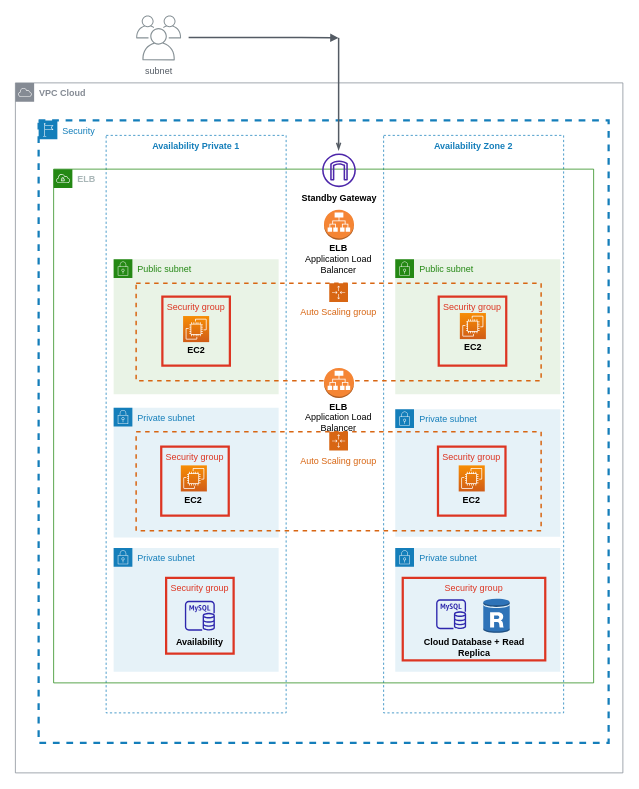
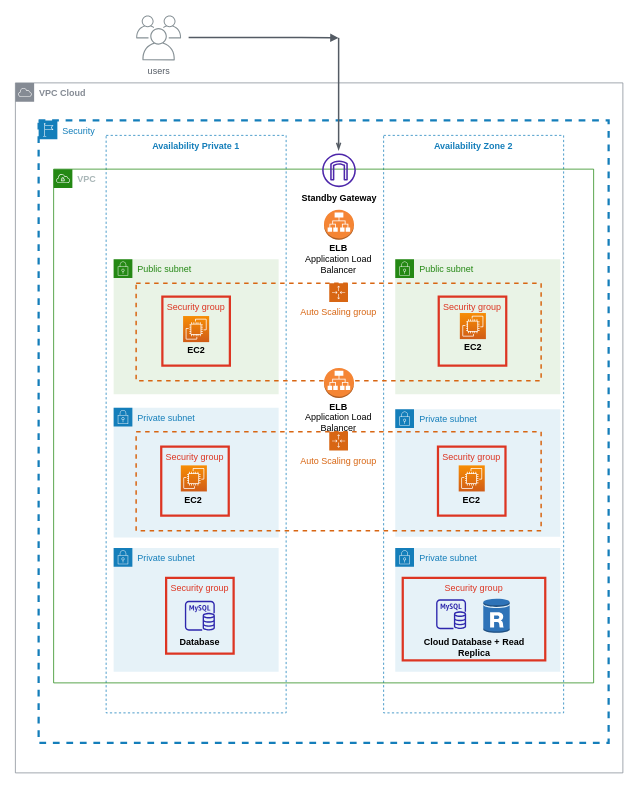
  <mxCell id="0" />
  <mxCell id="1" parent="0" />
  <mxCell id="2" value="&lt;b&gt;VPC Cloud&lt;/b&gt;" style="sketch=0;outlineConnect=0;gradientColor=none;html=1;whiteSpace=wrap;fontSize=12;fontStyle=0;shape=mxgraph.aws4.group;grIcon=mxgraph.aws4.group_aws_cloud;strokeColor=#858B94;fillColor=none;verticalAlign=top;align=left;spacingLeft=30;fontColor=#858B94;dashed=0;" parent="1" vertex="1"><mxGeometry x="20" y="110" width="810" height="920" as="geometry" /></mxCell>
- <mxCell id="3" value="subnet" style="sketch=0;outlineConnect=0;gradientColor=none;fontColor=#545B64;strokeColor=none;fillColor=#879196;dashed=0;verticalLabelPosition=bottom;verticalAlign=top;align=center;html=1;fontSize=12;fontStyle=0;aspect=fixed;shape=mxgraph.aws4.illustration_users;pointerEvents=1;strokeWidth=3;" parent="1" vertex="1"><mxGeometry x="181" y="20" width="60" height="60" as="geometry" /></mxCell>
+ <mxCell id="3" value="users" style="sketch=0;outlineConnect=0;gradientColor=none;fontColor=#545B64;strokeColor=none;fillColor=#879196;dashed=0;verticalLabelPosition=bottom;verticalAlign=top;align=center;html=1;fontSize=12;fontStyle=0;aspect=fixed;shape=mxgraph.aws4.illustration_users;pointerEvents=1;strokeWidth=3;" parent="1" vertex="1"><mxGeometry x="181" y="20" width="60" height="60" as="geometry" /></mxCell>
  <mxCell id="4" value="" style="edgeStyle=orthogonalEdgeStyle;html=1;endArrow=block;elbow=vertical;startArrow=none;endFill=1;strokeColor=#545B64;rounded=0;strokeWidth=2;" parent="1" edge="1"><mxGeometry width="100" relative="1" as="geometry"><mxPoint x="251" y="49.5" as="sourcePoint" /><mxPoint x="451" y="50" as="targetPoint" /><Array as="points"><mxPoint x="401" y="50" /><mxPoint x="401" y="50" /></Array></mxGeometry></mxCell>
  <mxCell id="5" value="Security" style="points=[[0,0],[0.25,0],[0.5,0],[0.75,0],[1,0],[1,0.25],[1,0.5],[1,0.75],[1,1],[0.75,1],[0.5,1],[0.25,1],[0,1],[0,0.75],[0,0.5],[0,0.25]];outlineConnect=0;gradientColor=none;html=1;whiteSpace=wrap;fontSize=12;fontStyle=0;container=1;pointerEvents=0;collapsible=0;recursiveResize=0;shape=mxgraph.aws4.group;grIcon=mxgraph.aws4.group_region;strokeColor=#147EBA;fillColor=none;verticalAlign=top;align=left;spacingLeft=30;fontColor=#147EBA;dashed=1;strokeWidth=3;" parent="1" vertex="1"><mxGeometry x="51" y="160" width="760" height="830" as="geometry" /></mxCell>
  <mxCell id="6" value="Availability Zone 2" style="fillColor=none;strokeColor=#147EBA;dashed=1;verticalAlign=top;fontStyle=1;fontColor=#147EBA;" parent="5" vertex="1"><mxGeometry x="460" y="20" width="240" height="770" as="geometry" /></mxCell>
  <mxCell id="7" value="Availability Private 1" style="fillColor=none;strokeColor=#147EBA;dashed=1;verticalAlign=top;fontStyle=1;fontColor=#147EBA;" parent="5" vertex="1"><mxGeometry x="90" y="20" width="240" height="770" as="geometry" /></mxCell>
- <mxCell id="8" value="&lt;b&gt;ELB&lt;/b&gt;" style="points=[[0,0],[0.25,0],[0.5,0],[0.75,0],[1,0],[1,0.25],[1,0.5],[1,0.75],[1,1],[0.75,1],[0.5,1],[0.25,1],[0,1],[0,0.75],[0,0.5],[0,0.25]];outlineConnect=0;gradientColor=none;html=1;whiteSpace=wrap;fontSize=12;fontStyle=0;container=1;pointerEvents=0;collapsible=0;recursiveResize=0;shape=mxgraph.aws4.group;grIcon=mxgraph.aws4.group_vpc;strokeColor=#248814;fillColor=none;verticalAlign=top;align=left;spacingLeft=30;fontColor=#AAB7B8;dashed=0;" parent="5" vertex="1"><mxGeometry x="20" y="65" width="720" height="685" as="geometry" /></mxCell>
+ <mxCell id="8" value="&lt;b&gt;VPC&lt;/b&gt;" style="points=[[0,0],[0.25,0],[0.5,0],[0.75,0],[1,0],[1,0.25],[1,0.5],[1,0.75],[1,1],[0.75,1],[0.5,1],[0.25,1],[0,1],[0,0.75],[0,0.5],[0,0.25]];outlineConnect=0;gradientColor=none;html=1;whiteSpace=wrap;fontSize=12;fontStyle=0;container=1;pointerEvents=0;collapsible=0;recursiveResize=0;shape=mxgraph.aws4.group;grIcon=mxgraph.aws4.group_vpc;strokeColor=#248814;fillColor=none;verticalAlign=top;align=left;spacingLeft=30;fontColor=#AAB7B8;dashed=0;" parent="5" vertex="1"><mxGeometry x="20" y="65" width="720" height="685" as="geometry" /></mxCell>
  <mxCell id="9" value="Public subnet" style="points=[[0,0],[0.25,0],[0.5,0],[0.75,0],[1,0],[1,0.25],[1,0.5],[1,0.75],[1,1],[0.75,1],[0.5,1],[0.25,1],[0,1],[0,0.75],[0,0.5],[0,0.25]];outlineConnect=0;gradientColor=none;html=1;whiteSpace=wrap;fontSize=12;fontStyle=0;container=1;pointerEvents=0;collapsible=0;recursiveResize=0;shape=mxgraph.aws4.group;grIcon=mxgraph.aws4.group_security_group;grStroke=0;strokeColor=#248814;fillColor=#E9F3E6;verticalAlign=top;align=left;spacingLeft=30;fontColor=#248814;dashed=0;strokeWidth=3;" parent="8" vertex="1"><mxGeometry x="455.5" y="120" width="220" height="180" as="geometry" /></mxCell>
  <mxCell id="10" value="Security group" style="fillColor=none;strokeColor=#DD3522;verticalAlign=top;fontStyle=0;fontColor=#DD3522;strokeWidth=3;" parent="9" vertex="1"><mxGeometry x="57.98" y="50" width="90" height="92" as="geometry" /></mxCell>
  <mxCell id="11" value="" style="sketch=0;outlineConnect=0;fontColor=#232F3E;gradientColor=none;fillColor=#4D27AA;strokeColor=none;dashed=0;verticalLabelPosition=bottom;verticalAlign=top;align=center;html=1;fontSize=12;fontStyle=0;aspect=fixed;pointerEvents=1;shape=mxgraph.aws4.internet_gateway;" parent="8" vertex="1"><mxGeometry x="358" y="-21" width="45" height="45" as="geometry" /></mxCell>
  <mxCell id="12" value="Public subnet" style="points=[[0,0],[0.25,0],[0.5,0],[0.75,0],[1,0],[1,0.25],[1,0.5],[1,0.75],[1,1],[0.75,1],[0.5,1],[0.25,1],[0,1],[0,0.75],[0,0.5],[0,0.25]];outlineConnect=0;gradientColor=none;html=1;whiteSpace=wrap;fontSize=12;fontStyle=0;container=1;pointerEvents=0;collapsible=0;recursiveResize=0;shape=mxgraph.aws4.group;grIcon=mxgraph.aws4.group_security_group;grStroke=0;strokeColor=#248814;fillColor=#E9F3E6;verticalAlign=top;align=left;spacingLeft=30;fontColor=#248814;dashed=0;strokeWidth=3;" parent="8" vertex="1"><mxGeometry x="80" y="120" width="220" height="180" as="geometry" /></mxCell>
  <mxCell id="13" value="&lt;b&gt;Standby&amp;nbsp;Gateway&lt;/b&gt;" style="text;html=1;strokeColor=none;fillColor=none;align=center;verticalAlign=middle;whiteSpace=wrap;rounded=0;" parent="8" vertex="1"><mxGeometry x="305.5" y="24" width="150" height="30" as="geometry" /></mxCell>
  <mxCell id="14" value="Private subnet" style="points=[[0,0],[0.25,0],[0.5,0],[0.75,0],[1,0],[1,0.25],[1,0.5],[1,0.75],[1,1],[0.75,1],[0.5,1],[0.25,1],[0,1],[0,0.75],[0,0.5],[0,0.25]];outlineConnect=0;gradientColor=none;html=1;whiteSpace=wrap;fontSize=12;fontStyle=0;container=0;pointerEvents=0;collapsible=0;recursiveResize=0;shape=mxgraph.aws4.group;grIcon=mxgraph.aws4.group_security_group;grStroke=0;strokeColor=#147EBA;fillColor=#E6F2F8;verticalAlign=top;align=left;spacingLeft=30;fontColor=#147EBA;dashed=0;strokeWidth=3;" parent="8" vertex="1"><mxGeometry x="80" y="318" width="220" height="173" as="geometry" /></mxCell>
  <mxCell id="15" value="Private subnet" style="points=[[0,0],[0.25,0],[0.5,0],[0.75,0],[1,0],[1,0.25],[1,0.5],[1,0.75],[1,1],[0.75,1],[0.5,1],[0.25,1],[0,1],[0,0.75],[0,0.5],[0,0.25]];outlineConnect=0;gradientColor=none;html=1;whiteSpace=wrap;fontSize=12;fontStyle=0;container=1;pointerEvents=0;collapsible=0;recursiveResize=0;shape=mxgraph.aws4.group;grIcon=mxgraph.aws4.group_security_group;grStroke=0;strokeColor=#147EBA;fillColor=#E6F2F8;verticalAlign=top;align=left;spacingLeft=30;fontColor=#147EBA;dashed=0;strokeWidth=3;" parent="8" vertex="1"><mxGeometry x="455.5" y="320" width="220" height="170" as="geometry" /></mxCell>
  <mxCell id="16" value="" style="outlineConnect=0;dashed=0;verticalLabelPosition=bottom;verticalAlign=top;align=center;html=1;shape=mxgraph.aws3.application_load_balancer;fillColor=#F58534;gradientColor=none;strokeWidth=3;" parent="8" vertex="1"><mxGeometry x="360.5" y="54" width="40" height="40" as="geometry" /></mxCell>
  <mxCell id="17" value="Auto Scaling group" style="points=[[0,0],[0.25,0],[0.5,0],[0.75,0],[1,0],[1,0.25],[1,0.5],[1,0.75],[1,1],[0.75,1],[0.5,1],[0.25,1],[0,1],[0,0.75],[0,0.5],[0,0.25]];outlineConnect=0;gradientColor=none;html=1;whiteSpace=wrap;fontSize=12;fontStyle=0;container=1;pointerEvents=0;collapsible=0;recursiveResize=0;shape=mxgraph.aws4.groupCenter;grIcon=mxgraph.aws4.group_auto_scaling_group;grStroke=1;strokeColor=#D86613;fillColor=none;verticalAlign=top;align=center;fontColor=#D86613;dashed=1;spacingTop=25;strokeWidth=2;" parent="8" vertex="1"><mxGeometry x="110" y="152" width="540" height="130" as="geometry" /></mxCell>
  <mxCell id="18" value="Security group" style="fillColor=none;strokeColor=#DD3522;verticalAlign=top;fontStyle=0;fontColor=#DD3522;strokeWidth=3;" parent="8" vertex="1"><mxGeometry x="145" y="170" width="90" height="92" as="geometry" /></mxCell>
  <mxCell id="19" value="Auto Scaling group" style="points=[[0,0],[0.25,0],[0.5,0],[0.75,0],[1,0],[1,0.25],[1,0.5],[1,0.75],[1,1],[0.75,1],[0.5,1],[0.25,1],[0,1],[0,0.75],[0,0.5],[0,0.25]];outlineConnect=0;gradientColor=none;html=1;whiteSpace=wrap;fontSize=12;fontStyle=0;container=1;pointerEvents=0;collapsible=0;recursiveResize=0;shape=mxgraph.aws4.groupCenter;grIcon=mxgraph.aws4.group_auto_scaling_group;grStroke=1;strokeColor=#D86613;fillColor=none;verticalAlign=top;align=center;fontColor=#D86613;dashed=1;spacingTop=25;strokeWidth=2;" parent="8" vertex="1"><mxGeometry x="110" y="350" width="540" height="132" as="geometry" /></mxCell>
  <mxCell id="20" value="Security group" style="fillColor=none;strokeColor=#DD3522;verticalAlign=top;fontStyle=0;fontColor=#DD3522;strokeWidth=3;" vertex="1" parent="19"><mxGeometry x="33.48" y="20" width="90" height="92" as="geometry" /></mxCell>
  <mxCell id="21" value="Security group" style="fillColor=none;strokeColor=#DD3522;verticalAlign=top;fontStyle=0;fontColor=#DD3522;strokeWidth=3;" vertex="1" parent="19"><mxGeometry x="402.48" y="20" width="90" height="92" as="geometry" /></mxCell>
  <mxCell id="22" value="" style="group" vertex="1" connectable="0" parent="19"><mxGeometry x="33.48" y="45.0" width="86.96" height="59.13" as="geometry" /></mxCell>
  <mxCell id="23" value="" style="sketch=0;points=[[0,0,0],[0.25,0,0],[0.5,0,0],[0.75,0,0],[1,0,0],[0,1,0],[0.25,1,0],[0.5,1,0],[0.75,1,0],[1,1,0],[0,0.25,0],[0,0.5,0],[0,0.75,0],[1,0.25,0],[1,0.5,0],[1,0.75,0]];outlineConnect=0;fontColor=#232F3E;gradientColor=#F78E04;gradientDirection=north;fillColor=#D05C17;strokeColor=#ffffff;dashed=0;verticalLabelPosition=bottom;verticalAlign=top;align=center;html=1;fontSize=12;fontStyle=0;aspect=fixed;shape=mxgraph.aws4.resourceIcon;resIcon=mxgraph.aws4.ec2;strokeWidth=3;" vertex="1" parent="22"><mxGeometry x="26.088" width="34.783" height="34.783" as="geometry" /></mxCell>
  <mxCell id="24" value="&lt;b&gt;EC2&lt;/b&gt;" style="text;html=1;strokeColor=none;fillColor=none;align=center;verticalAlign=middle;whiteSpace=wrap;rounded=0;" vertex="1" parent="22"><mxGeometry y="33.043" width="86.96" height="26.087" as="geometry" /></mxCell>
  <mxCell id="25" value="" style="group" vertex="1" connectable="0" parent="19"><mxGeometry x="404" y="45.0" width="86.96" height="59.13" as="geometry" /></mxCell>
  <mxCell id="26" value="" style="sketch=0;points=[[0,0,0],[0.25,0,0],[0.5,0,0],[0.75,0,0],[1,0,0],[0,1,0],[0.25,1,0],[0.5,1,0],[0.75,1,0],[1,1,0],[0,0.25,0],[0,0.5,0],[0,0.75,0],[1,0.25,0],[1,0.5,0],[1,0.75,0]];outlineConnect=0;fontColor=#232F3E;gradientColor=#F78E04;gradientDirection=north;fillColor=#D05C17;strokeColor=#ffffff;dashed=0;verticalLabelPosition=bottom;verticalAlign=top;align=center;html=1;fontSize=12;fontStyle=0;aspect=fixed;shape=mxgraph.aws4.resourceIcon;resIcon=mxgraph.aws4.ec2;strokeWidth=3;" vertex="1" parent="25"><mxGeometry x="26.088" width="34.783" height="34.783" as="geometry" /></mxCell>
  <mxCell id="27" value="&lt;b&gt;EC2&lt;/b&gt;" style="text;html=1;strokeColor=none;fillColor=none;align=center;verticalAlign=middle;whiteSpace=wrap;rounded=0;" vertex="1" parent="25"><mxGeometry y="33.043" width="86.96" height="26.087" as="geometry" /></mxCell>
  <mxCell id="28" value="Private subnet" style="points=[[0,0],[0.25,0],[0.5,0],[0.75,0],[1,0],[1,0.25],[1,0.5],[1,0.75],[1,1],[0.75,1],[0.5,1],[0.25,1],[0,1],[0,0.75],[0,0.5],[0,0.25]];outlineConnect=0;gradientColor=none;html=1;whiteSpace=wrap;fontSize=12;fontStyle=0;container=1;pointerEvents=0;collapsible=0;recursiveResize=0;shape=mxgraph.aws4.group;grIcon=mxgraph.aws4.group_security_group;grStroke=0;strokeColor=#147EBA;fillColor=#E6F2F8;verticalAlign=top;align=left;spacingLeft=30;fontColor=#147EBA;dashed=0;" vertex="1" parent="8"><mxGeometry x="80" y="505" width="220" height="165" as="geometry" /></mxCell>
  <mxCell id="29" value="" style="group" parent="28" vertex="1" connectable="0"><mxGeometry x="65" y="40" width="100" height="101" as="geometry" /></mxCell>
- <mxCell id="30" value="&lt;b&gt;Availability&lt;/b&gt;" style="text;html=1;strokeColor=none;fillColor=none;align=center;verticalAlign=middle;whiteSpace=wrap;rounded=0;" parent="29" vertex="1"><mxGeometry y="71" width="100" height="30" as="geometry" /></mxCell>
+ <mxCell id="30" value="&lt;b&gt;Database&lt;/b&gt;" style="text;html=1;strokeColor=none;fillColor=none;align=center;verticalAlign=middle;whiteSpace=wrap;rounded=0;" parent="29" vertex="1"><mxGeometry y="71" width="100" height="30" as="geometry" /></mxCell>
  <mxCell id="31" value="" style="group" parent="29" vertex="1" connectable="0"><mxGeometry x="5" width="90" height="101" as="geometry" /></mxCell>
  <mxCell id="32" value="Security group" style="fillColor=none;strokeColor=#DD3522;verticalAlign=top;fontStyle=0;fontColor=#DD3522;strokeWidth=3;" parent="31" vertex="1"><mxGeometry width="90" height="101" as="geometry" /></mxCell>
  <mxCell id="33" value="" style="sketch=0;outlineConnect=0;fontColor=#232F3E;gradientColor=none;fillColor=#2E27AD;strokeColor=none;dashed=0;verticalLabelPosition=bottom;verticalAlign=top;align=center;html=1;fontSize=12;fontStyle=0;aspect=fixed;pointerEvents=1;shape=mxgraph.aws4.rds_mysql_instance;strokeWidth=3;" parent="31" vertex="1"><mxGeometry x="25" y="30.5" width="40" height="40" as="geometry" /></mxCell>
  <mxCell id="34" value="Private subnet" style="points=[[0,0],[0.25,0],[0.5,0],[0.75,0],[1,0],[1,0.25],[1,0.5],[1,0.75],[1,1],[0.75,1],[0.5,1],[0.25,1],[0,1],[0,0.75],[0,0.5],[0,0.25]];outlineConnect=0;gradientColor=none;html=1;whiteSpace=wrap;fontSize=12;fontStyle=0;container=1;pointerEvents=0;collapsible=0;recursiveResize=0;shape=mxgraph.aws4.group;grIcon=mxgraph.aws4.group_security_group;grStroke=0;strokeColor=#147EBA;fillColor=#E6F2F8;verticalAlign=top;align=left;spacingLeft=30;fontColor=#147EBA;dashed=0;" vertex="1" parent="8"><mxGeometry x="455.5" y="505" width="220" height="165" as="geometry" /></mxCell>
  <mxCell id="35" value="" style="group" vertex="1" connectable="0" parent="34"><mxGeometry x="65" y="40" width="135" height="120" as="geometry" /></mxCell>
  <mxCell id="36" value="" style="group" vertex="1" connectable="0" parent="35"><mxGeometry x="5" width="130" height="110" as="geometry" /></mxCell>
  <mxCell id="37" value="Security group" style="fillColor=none;strokeColor=#DD3522;verticalAlign=top;fontStyle=0;fontColor=#DD3522;strokeWidth=3;" vertex="1" parent="36"><mxGeometry x="-60" width="190" height="110" as="geometry" /></mxCell>
  <mxCell id="38" value="" style="outlineConnect=0;dashed=0;verticalLabelPosition=bottom;verticalAlign=top;align=center;html=1;shape=mxgraph.aws3.rds_db_instance_read_replica;fillColor=#2E73B8;gradientColor=none;strokeWidth=2;" vertex="1" parent="36"><mxGeometry x="47.38" y="27" width="35.25" height="47" as="geometry" /></mxCell>
  <mxCell id="39" value="" style="sketch=0;outlineConnect=0;fontColor=#232F3E;gradientColor=none;fillColor=#2E27AD;strokeColor=none;dashed=0;verticalLabelPosition=bottom;verticalAlign=top;align=center;html=1;fontSize=12;fontStyle=0;aspect=fixed;pointerEvents=1;shape=mxgraph.aws4.rds_mysql_instance;strokeWidth=3;" vertex="1" parent="36"><mxGeometry x="-15.5" y="28.5" width="40" height="40" as="geometry" /></mxCell>
  <mxCell id="40" value="&lt;b&gt;Cloud Database + Read Replica&lt;/b&gt;" style="text;html=1;strokeColor=none;fillColor=none;align=center;verticalAlign=middle;whiteSpace=wrap;rounded=0;" vertex="1" parent="35"><mxGeometry x="-40" y="68.5" width="160" height="49" as="geometry" /></mxCell>
  <mxCell id="41" value="" style="group" parent="5" vertex="1" connectable="0"><mxGeometry x="166.52" y="260.87" width="86.96" height="59.13" as="geometry" /></mxCell>
  <mxCell id="42" value="" style="sketch=0;points=[[0,0,0],[0.25,0,0],[0.5,0,0],[0.75,0,0],[1,0,0],[0,1,0],[0.25,1,0],[0.5,1,0],[0.75,1,0],[1,1,0],[0,0.25,0],[0,0.5,0],[0,0.75,0],[1,0.25,0],[1,0.5,0],[1,0.75,0]];outlineConnect=0;fontColor=#232F3E;gradientColor=#F78E04;gradientDirection=north;fillColor=#D05C17;strokeColor=#ffffff;dashed=0;verticalLabelPosition=bottom;verticalAlign=top;align=center;html=1;fontSize=12;fontStyle=0;aspect=fixed;shape=mxgraph.aws4.resourceIcon;resIcon=mxgraph.aws4.ec2;strokeWidth=3;" parent="41" vertex="1"><mxGeometry x="26.088" width="34.783" height="34.783" as="geometry" /></mxCell>
  <mxCell id="43" value="&lt;b&gt;EC2&lt;/b&gt;" style="text;html=1;strokeColor=none;fillColor=none;align=center;verticalAlign=middle;whiteSpace=wrap;rounded=0;" parent="41" vertex="1"><mxGeometry y="33.043" width="86.96" height="26.087" as="geometry" /></mxCell>
  <mxCell id="44" value="" style="group" parent="5" vertex="1" connectable="0"><mxGeometry x="535.52" y="256.87" width="86.96" height="59.13" as="geometry" /></mxCell>
  <mxCell id="45" value="" style="sketch=0;points=[[0,0,0],[0.25,0,0],[0.5,0,0],[0.75,0,0],[1,0,0],[0,1,0],[0.25,1,0],[0.5,1,0],[0.75,1,0],[1,1,0],[0,0.25,0],[0,0.5,0],[0,0.75,0],[1,0.25,0],[1,0.5,0],[1,0.75,0]];outlineConnect=0;fontColor=#232F3E;gradientColor=#F78E04;gradientDirection=north;fillColor=#D05C17;strokeColor=#ffffff;dashed=0;verticalLabelPosition=bottom;verticalAlign=top;align=center;html=1;fontSize=12;fontStyle=0;aspect=fixed;shape=mxgraph.aws4.resourceIcon;resIcon=mxgraph.aws4.ec2;strokeWidth=3;" parent="44" vertex="1"><mxGeometry x="26.088" width="34.783" height="34.783" as="geometry" /></mxCell>
  <mxCell id="46" value="&lt;b&gt;EC2&lt;/b&gt;" style="text;html=1;strokeColor=none;fillColor=none;align=center;verticalAlign=middle;whiteSpace=wrap;rounded=0;" parent="44" vertex="1"><mxGeometry y="33.043" width="86.96" height="26.087" as="geometry" /></mxCell>
  <mxCell id="47" value="" style="edgeStyle=orthogonalEdgeStyle;html=1;endArrow=openThin;elbow=vertical;startArrow=none;endFill=0;strokeColor=#545B64;rounded=0;strokeWidth=2;" parent="1" edge="1"><mxGeometry width="100" relative="1" as="geometry"><mxPoint x="451" y="50" as="sourcePoint" /><mxPoint x="451" y="200" as="targetPoint" /></mxGeometry></mxCell>
  <mxCell id="48" value="&lt;b&gt;ELB&lt;br&gt;&lt;/b&gt;Application Load Balancer" style="text;html=1;strokeColor=none;fillColor=none;align=center;verticalAlign=middle;whiteSpace=wrap;rounded=0;" parent="1" vertex="1"><mxGeometry x="401" y="330" width="100" height="30" as="geometry" /></mxCell>
  <mxCell id="49" value="" style="outlineConnect=0;dashed=0;verticalLabelPosition=bottom;verticalAlign=top;align=center;html=1;shape=mxgraph.aws3.application_load_balancer;fillColor=#F58534;gradientColor=none;strokeWidth=3;" vertex="1" parent="1"><mxGeometry x="431.5" y="490" width="40" height="40" as="geometry" /></mxCell>
  <mxCell id="50" value="&lt;b&gt;ELB&lt;br&gt;&lt;/b&gt;Application Load Balancer" style="text;html=1;strokeColor=none;fillColor=none;align=center;verticalAlign=middle;whiteSpace=wrap;rounded=0;" vertex="1" parent="1"><mxGeometry x="401" y="541" width="100" height="30" as="geometry" /></mxCell>
